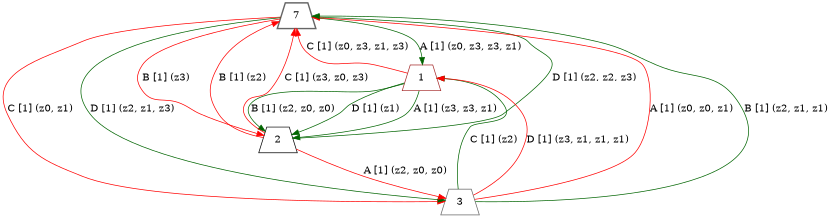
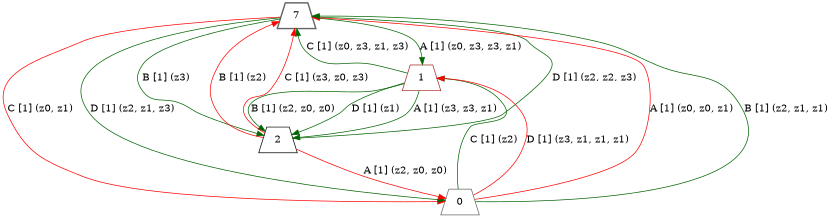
  digraph {
    node [color=gray40 shape=trapezium]
    edge [color=darkgreen]
    n1 [label=7 style=bold]
    1 [color=brown]
    2 [color=black]
-   3
+   3 [label=0]
    n1 -> 1 [label="A [1] (z0, z3, z3, z1) "]
-   n1 -> 2 [color=red label="B [1] (z3) "]
+   n1 -> 2 [label="B [1] (z3) "]
    n1 -> 3 [color=red label="C [1] (z0, z1) "]
    n1 -> 3 [label="D [1] (z2, z1, z3) "]
-   1 -> n1 [color=red label="C [1] (z0, z3, z1, z3) "]
+   1 -> n1 [label="C [1] (z0, z3, z1, z3) "]
    1 -> 2 [label="A [1] (z3, z3, z1) "]
    1 -> 2 [label="B [1] (z2, z0, z0) "]
    1 -> 2 [label="D [1] (z1) "]
    2 -> n1 [color=red label="B [1] (z2) "]
    2 -> n1 [color=red label="C [1] (z3, z0, z3) "]
    2 -> n1 [label="D [1] (z2, z2, z3) "]
    2 -> 3 [color=red label="A [1] (z2, z0, z0) "]
    3 -> n1 [color=red label="A [1] (z0, z0, z1) "]
    3 -> n1 [label="B [1] (z2, z1, z1) "]
    3 -> 1 [label="C [1] (z2) "]
    3 -> 1 [color=red label="D [1] (z3, z1, z1, z1) "]
  }
